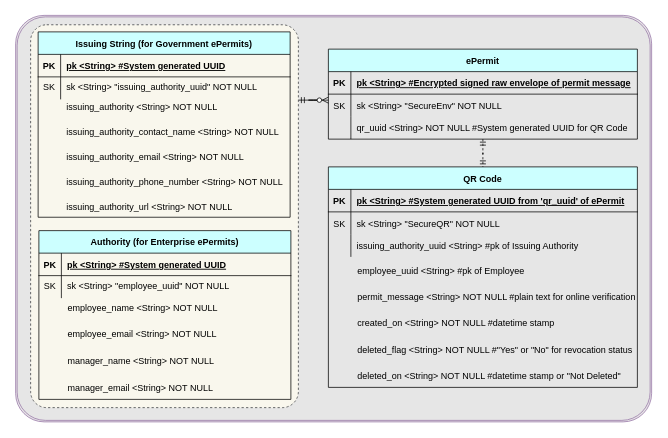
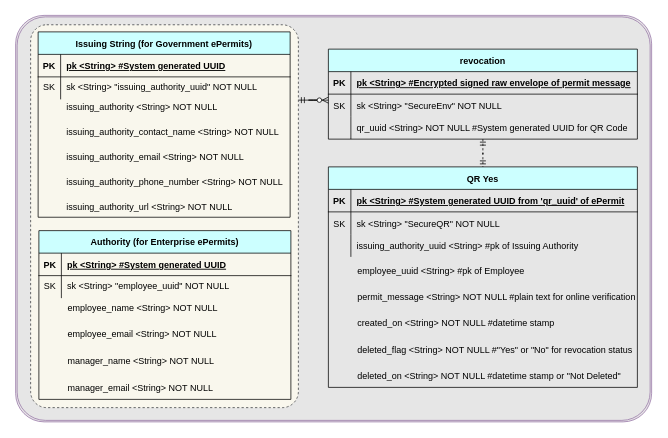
  <mxCell id="0" />
  <mxCell id="1" parent="0" />
  <mxCell id="2" value="" style="shape=ext;double=1;rounded=1;whiteSpace=wrap;html=1;align=left;arcSize=7;strokeColor=#9673a6;shadow=0;fillColor=#E6E6E6;" parent="1" vertex="1"><mxGeometry x="20" y="20" width="848" height="542" as="geometry" /></mxCell>
  <mxCell id="3" style="edgeStyle=orthogonalEdgeStyle;rounded=0;orthogonalLoop=1;jettySize=auto;html=1;entryX=0.5;entryY=0;entryDx=0;entryDy=0;endArrow=ERmandOne;endFill=0;startArrow=ERmandOne;startFill=0;dashed=1;" parent="1" source="4" target="14" edge="1"><mxGeometry relative="1" as="geometry" /></mxCell>
- <mxCell id="4" value="ePermit" style="shape=table;startSize=30;container=1;collapsible=1;childLayout=tableLayout;fixedRows=1;rowLines=0;fontStyle=1;align=center;resizeLast=1;fillColor=#CCFFFF;" parent="1" vertex="1"><mxGeometry x="437" y="65" width="412" height="120" as="geometry" /></mxCell>
+ <mxCell id="4" value="revocation" style="shape=table;startSize=30;container=1;collapsible=1;childLayout=tableLayout;fixedRows=1;rowLines=0;fontStyle=1;align=center;resizeLast=1;fillColor=#CCFFFF;" parent="1" vertex="1"><mxGeometry x="437" y="65" width="412" height="120" as="geometry" /></mxCell>
  <mxCell id="5" value="" style="shape=partialRectangle;collapsible=0;dropTarget=0;pointerEvents=0;fillColor=none;points=[[0,0.5],[1,0.5]];portConstraint=eastwest;top=0;left=0;right=0;bottom=1;" parent="4" vertex="1"><mxGeometry y="30" width="412" height="30" as="geometry" /></mxCell>
  <mxCell id="6" value="PK" style="shape=partialRectangle;overflow=hidden;connectable=0;fillColor=none;top=0;left=0;bottom=0;right=0;fontStyle=1;" parent="5" vertex="1"><mxGeometry width="30" height="30" as="geometry" /></mxCell>
  <mxCell id="7" value="pk &lt;String&gt; #Encrypted signed raw envelope of permit message" style="shape=partialRectangle;overflow=hidden;connectable=0;fillColor=none;top=0;left=0;bottom=0;right=0;align=left;spacingLeft=6;fontStyle=5;" parent="5" vertex="1"><mxGeometry x="30" width="382" height="30" as="geometry" /></mxCell>
  <mxCell id="8" value="" style="shape=partialRectangle;collapsible=0;dropTarget=0;pointerEvents=0;fillColor=none;points=[[0,0.5],[1,0.5]];portConstraint=eastwest;top=0;left=0;right=0;bottom=0;" parent="4" vertex="1"><mxGeometry y="60" width="412" height="30" as="geometry" /></mxCell>
  <mxCell id="9" value="SK" style="shape=partialRectangle;overflow=hidden;connectable=0;fillColor=none;top=0;left=0;bottom=0;right=0;" parent="8" vertex="1"><mxGeometry width="30" height="30" as="geometry" /></mxCell>
  <mxCell id="10" value="sk &lt;String&gt; &quot;SecureEnv&quot; NOT NULL" style="shape=partialRectangle;overflow=hidden;connectable=0;fillColor=none;top=0;left=0;bottom=0;right=0;align=left;spacingLeft=6;" parent="8" vertex="1"><mxGeometry x="30" width="382" height="30" as="geometry" /></mxCell>
  <mxCell id="11" value="" style="shape=partialRectangle;collapsible=0;dropTarget=0;pointerEvents=0;fillColor=none;points=[[0,0.5],[1,0.5]];portConstraint=eastwest;top=0;left=0;right=0;bottom=0;" parent="4" vertex="1"><mxGeometry y="90" width="412" height="30" as="geometry" /></mxCell>
  <mxCell id="12" value="" style="shape=partialRectangle;overflow=hidden;connectable=0;fillColor=none;top=0;left=0;bottom=0;right=0;" parent="11" vertex="1"><mxGeometry width="30" height="30" as="geometry" /></mxCell>
  <mxCell id="13" value="qr_uuid &lt;String&gt; NOT NULL #System generated UUID for QR Code" style="shape=partialRectangle;overflow=hidden;connectable=0;fillColor=none;top=0;left=0;bottom=0;right=0;align=left;spacingLeft=6;" parent="11" vertex="1"><mxGeometry x="30" width="382" height="30" as="geometry" /></mxCell>
- <mxCell id="14" value="QR Code" style="shape=table;startSize=30;container=1;collapsible=1;childLayout=tableLayout;fixedRows=1;rowLines=0;fontStyle=1;align=center;resizeLast=1;fillColor=#CCFFFF;" parent="1" vertex="1"><mxGeometry x="437" y="222" width="412" height="294" as="geometry" /></mxCell>
+ <mxCell id="14" value="QR Yes" style="shape=table;startSize=30;container=1;collapsible=1;childLayout=tableLayout;fixedRows=1;rowLines=0;fontStyle=1;align=center;resizeLast=1;fillColor=#CCFFFF;" parent="1" vertex="1"><mxGeometry x="437" y="222" width="412" height="294" as="geometry" /></mxCell>
  <mxCell id="15" value="" style="shape=partialRectangle;collapsible=0;dropTarget=0;pointerEvents=0;fillColor=none;points=[[0,0.5],[1,0.5]];portConstraint=eastwest;top=0;left=0;right=0;bottom=1;" parent="14" vertex="1"><mxGeometry y="30" width="412" height="30" as="geometry" /></mxCell>
  <mxCell id="16" value="PK" style="shape=partialRectangle;overflow=hidden;connectable=0;fillColor=none;top=0;left=0;bottom=0;right=0;fontStyle=1;" parent="15" vertex="1"><mxGeometry width="30" height="30" as="geometry" /></mxCell>
  <mxCell id="17" value="pk &lt;String&gt; #System generated UUID from 'qr_uuid' of ePermit" style="shape=partialRectangle;overflow=hidden;connectable=0;fillColor=none;top=0;left=0;bottom=0;right=0;align=left;spacingLeft=6;fontStyle=5;" parent="15" vertex="1"><mxGeometry x="30" width="382" height="30" as="geometry" /></mxCell>
  <mxCell id="18" value="" style="shape=partialRectangle;collapsible=0;dropTarget=0;pointerEvents=0;fillColor=none;points=[[0,0.5],[1,0.5]];portConstraint=eastwest;top=0;left=0;right=0;bottom=0;" parent="14" vertex="1"><mxGeometry y="60" width="412" height="30" as="geometry" /></mxCell>
  <mxCell id="19" value="SK" style="shape=partialRectangle;overflow=hidden;connectable=0;fillColor=none;top=0;left=0;bottom=0;right=0;" parent="18" vertex="1"><mxGeometry width="30" height="30" as="geometry" /></mxCell>
  <mxCell id="20" value="sk &lt;String&gt; &quot;SecureQR&quot; NOT NULL" style="shape=partialRectangle;overflow=hidden;connectable=0;fillColor=none;top=0;left=0;bottom=0;right=0;align=left;spacingLeft=6;" parent="18" vertex="1"><mxGeometry x="30" width="382" height="30" as="geometry" /></mxCell>
  <mxCell id="21" value="" style="shape=partialRectangle;collapsible=0;dropTarget=0;pointerEvents=0;fillColor=none;points=[[0,0.5],[1,0.5]];portConstraint=eastwest;top=0;left=0;right=0;bottom=0;" parent="14" vertex="1"><mxGeometry y="90" width="412" height="30" as="geometry" /></mxCell>
  <mxCell id="22" value="" style="shape=partialRectangle;overflow=hidden;connectable=0;fillColor=none;top=0;left=0;bottom=0;right=0;" parent="21" vertex="1"><mxGeometry width="30" height="30" as="geometry" /></mxCell>
  <mxCell id="23" value="issuing_authority_uuid &lt;String&gt; #pk of Issuing Authority" style="shape=partialRectangle;overflow=hidden;connectable=0;fillColor=none;top=0;left=0;bottom=0;right=0;align=left;spacingLeft=6;" parent="21" vertex="1"><mxGeometry x="30" width="382" height="30" as="geometry" /></mxCell>
  <mxCell id="24" value="" style="shape=partialRectangle;collapsible=0;dropTarget=0;pointerEvents=0;fillColor=none;points=[[0,0.5],[1,0.5]];portConstraint=eastwest;top=0;left=0;right=0;bottom=0;" parent="1" vertex="1"><mxGeometry x="438" y="345" width="412" height="30" as="geometry" /></mxCell>
  <mxCell id="25" value="" style="shape=partialRectangle;overflow=hidden;connectable=0;fillColor=none;top=0;left=0;bottom=0;right=0;" parent="24" vertex="1"><mxGeometry width="30" height="30" as="geometry" /></mxCell>
  <mxCell id="26" value="employee_uuid &lt;String&gt; #pk of Employee" style="shape=partialRectangle;overflow=hidden;connectable=0;fillColor=none;top=0;left=0;bottom=0;right=0;align=left;spacingLeft=6;" parent="24" vertex="1"><mxGeometry x="30" y="1" width="382" height="29" as="geometry" /></mxCell>
  <mxCell id="27" value="" style="shape=partialRectangle;collapsible=0;dropTarget=0;pointerEvents=0;fillColor=none;points=[[0,0.5],[1,0.5]];portConstraint=eastwest;top=0;left=0;right=0;bottom=0;" parent="1" vertex="1"><mxGeometry x="438" y="380" width="412" height="30" as="geometry" /></mxCell>
  <mxCell id="28" value="" style="shape=partialRectangle;overflow=hidden;connectable=0;fillColor=none;top=0;left=0;bottom=0;right=0;" parent="27" vertex="1"><mxGeometry width="30" height="30" as="geometry" /></mxCell>
  <mxCell id="29" value="permit_message &lt;String&gt; NOT NULL #plain text for online verification" style="shape=partialRectangle;overflow=hidden;connectable=0;fillColor=none;top=0;left=0;bottom=0;right=0;align=left;spacingLeft=6;" parent="27" vertex="1"><mxGeometry x="30" width="382" height="30" as="geometry" /></mxCell>
  <mxCell id="30" value="" style="shape=partialRectangle;collapsible=0;dropTarget=0;pointerEvents=0;fillColor=none;points=[[0,0.5],[1,0.5]];portConstraint=eastwest;top=0;left=0;right=0;bottom=0;" parent="1" vertex="1"><mxGeometry x="438" y="415" width="412" height="30" as="geometry" /></mxCell>
  <mxCell id="31" value="" style="shape=partialRectangle;overflow=hidden;connectable=0;fillColor=none;top=0;left=0;bottom=0;right=0;" parent="30" vertex="1"><mxGeometry width="30" height="30" as="geometry" /></mxCell>
  <mxCell id="32" value="created_on &lt;String&gt; NOT NULL #datetime stamp" style="shape=partialRectangle;overflow=hidden;connectable=0;fillColor=none;top=0;left=0;bottom=0;right=0;align=left;spacingLeft=6;" parent="30" vertex="1"><mxGeometry x="30" width="382" height="30" as="geometry" /></mxCell>
  <mxCell id="33" value="" style="shape=partialRectangle;collapsible=0;dropTarget=0;pointerEvents=0;fillColor=none;points=[[0,0.5],[1,0.5]];portConstraint=eastwest;top=0;left=0;right=0;bottom=0;" parent="1" vertex="1"><mxGeometry x="438" y="450" width="412" height="30" as="geometry" /></mxCell>
  <mxCell id="34" value="" style="shape=partialRectangle;overflow=hidden;connectable=0;fillColor=none;top=0;left=0;bottom=0;right=0;" parent="33" vertex="1"><mxGeometry width="30" height="30" as="geometry" /></mxCell>
  <mxCell id="35" value="deleted_flag &lt;String&gt; NOT NULL #&quot;Yes&quot; or &quot;No&quot; for revocation status" style="shape=partialRectangle;overflow=hidden;connectable=0;fillColor=none;top=0;left=0;bottom=0;right=0;align=left;spacingLeft=6;" parent="33" vertex="1"><mxGeometry x="30" width="382" height="30" as="geometry" /></mxCell>
  <mxCell id="36" value="" style="shape=partialRectangle;collapsible=0;dropTarget=0;pointerEvents=0;fillColor=none;points=[[0,0.5],[1,0.5]];portConstraint=eastwest;top=0;left=0;right=0;bottom=0;" parent="1" vertex="1"><mxGeometry x="438" y="485" width="412" height="30" as="geometry" /></mxCell>
  <mxCell id="37" value="" style="shape=partialRectangle;overflow=hidden;connectable=0;fillColor=none;top=0;left=0;bottom=0;right=0;" parent="36" vertex="1"><mxGeometry width="30" height="30" as="geometry" /></mxCell>
  <mxCell id="38" value="deleted_on &lt;String&gt; NOT NULL #datetime stamp or &quot;Not Deleted&quot;" style="shape=partialRectangle;overflow=hidden;connectable=0;fillColor=none;top=0;left=0;bottom=0;right=0;align=left;spacingLeft=6;" parent="36" vertex="1"><mxGeometry x="30" width="382" height="30" as="geometry" /></mxCell>
  <mxCell id="39" value="" style="edgeStyle=entityRelationEdgeStyle;fontSize=12;html=1;endArrow=ERzeroToMany;startArrow=ERmandOne;" parent="1" edge="1"><mxGeometry width="100" height="100" relative="1" as="geometry"><mxPoint x="397" y="133" as="sourcePoint" /><mxPoint x="437" y="133" as="targetPoint" /></mxGeometry></mxCell>
  <mxCell id="40" value="" style="group" vertex="1" connectable="0" parent="1"><mxGeometry x="50" y="42" width="370" height="518" as="geometry" /></mxCell>
  <mxCell id="41" value="" style="rounded=1;whiteSpace=wrap;html=1;dashed=1;fillColor=#f9f7ed;arcSize=6;strokeColor=#36393d;" vertex="1" parent="40"><mxGeometry x="-10" y="-9.47" width="357" height="510.47" as="geometry" /></mxCell>
  <mxCell id="42" value="Issuing String (for Government ePermits)" style="shape=table;startSize=30;container=1;collapsible=1;childLayout=tableLayout;fixedRows=1;rowLines=0;fontStyle=1;align=center;resizeLast=1;fillColor=#CCFFFF;" vertex="1" parent="40"><mxGeometry width="336" height="247.163" as="geometry" /></mxCell>
  <mxCell id="43" value="" style="shape=partialRectangle;collapsible=0;dropTarget=0;pointerEvents=0;fillColor=none;points=[[0,0.5],[1,0.5]];portConstraint=eastwest;top=0;left=0;right=0;bottom=1;" vertex="1" parent="42"><mxGeometry y="30" width="336" height="30" as="geometry" /></mxCell>
  <mxCell id="44" value="PK" style="shape=partialRectangle;overflow=hidden;connectable=0;fillColor=none;top=0;left=0;bottom=0;right=0;fontStyle=1;" vertex="1" parent="43"><mxGeometry width="30" height="30" as="geometry" /></mxCell>
  <mxCell id="45" value="pk &lt;String&gt; #System generated UUID " style="shape=partialRectangle;overflow=hidden;connectable=0;fillColor=none;top=0;left=0;bottom=0;right=0;align=left;spacingLeft=6;fontStyle=5;" vertex="1" parent="43"><mxGeometry x="30" width="306" height="30" as="geometry" /></mxCell>
  <mxCell id="46" value="" style="shape=partialRectangle;collapsible=0;dropTarget=0;pointerEvents=0;fillColor=none;points=[[0,0.5],[1,0.5]];portConstraint=eastwest;top=0;left=0;right=0;bottom=0;verticalAlign=middle;labelPosition=left;verticalLabelPosition=top;align=center;" vertex="1" parent="42"><mxGeometry y="60" width="336" height="30" as="geometry" /></mxCell>
  <mxCell id="47" value="SK" style="shape=partialRectangle;overflow=hidden;connectable=0;fillColor=none;top=0;left=0;bottom=0;right=0;verticalAlign=top;" vertex="1" parent="46"><mxGeometry width="30" height="30" as="geometry" /></mxCell>
  <mxCell id="48" value="sk &lt;String&gt; &quot;issuing_authority_uuid&quot; NOT NULL&#10;" style="shape=partialRectangle;overflow=hidden;connectable=0;fillColor=none;top=0;left=0;bottom=0;right=0;align=left;spacingLeft=6;verticalAlign=top;" vertex="1" parent="46"><mxGeometry x="30" width="306" height="30" as="geometry" /></mxCell>
  <mxCell id="49" value="issuing_authority &lt;String&gt; NOT NULL" style="shape=partialRectangle;overflow=hidden;connectable=0;fillColor=none;top=0;left=0;bottom=0;right=0;align=left;spacingLeft=6;verticalAlign=top;" vertex="1" parent="40"><mxGeometry x="29.996" y="87.122" width="245.392" height="28.41" as="geometry" /></mxCell>
  <mxCell id="50" value="issuing_authority_contact_name &lt;String&gt; NOT NULL" style="shape=partialRectangle;overflow=hidden;connectable=0;fillColor=none;top=0;left=0;bottom=0;right=0;align=left;spacingLeft=6;verticalAlign=top;" vertex="1" parent="40"><mxGeometry x="29.996" y="120.267" width="299.924" height="28.41" as="geometry" /></mxCell>
  <mxCell id="51" value="issuing_authority_email &lt;String&gt; NOT NULL" style="shape=partialRectangle;overflow=hidden;connectable=0;fillColor=none;top=0;left=0;bottom=0;right=0;align=left;spacingLeft=6;verticalAlign=top;" vertex="1" parent="40"><mxGeometry x="29.996" y="153.411" width="299.924" height="28.41" as="geometry" /></mxCell>
  <mxCell id="52" value="issuing_authority_phone_number &lt;String&gt; NOT NULL" style="shape=partialRectangle;overflow=hidden;connectable=0;fillColor=none;top=0;left=0;bottom=0;right=0;align=left;spacingLeft=6;verticalAlign=top;" vertex="1" parent="40"><mxGeometry x="29.996" y="186.556" width="299.924" height="28.41" as="geometry" /></mxCell>
  <mxCell id="53" value="issuing_authority_url &lt;String&gt; NOT NULL" style="shape=partialRectangle;overflow=hidden;connectable=0;fillColor=none;top=0;left=0;bottom=0;right=0;align=left;spacingLeft=6;verticalAlign=top;" vertex="1" parent="40"><mxGeometry x="29.996" y="219.7" width="299.924" height="28.41" as="geometry" /></mxCell>
  <mxCell id="54" value="employee_name &lt;String&gt; NOT NULL" style="shape=partialRectangle;overflow=hidden;connectable=0;fillColor=none;top=0;left=0;bottom=0;right=0;align=left;spacingLeft=6;verticalAlign=top;" vertex="1" parent="1"><mxGeometry x="81.737" y="396.396" width="240.637" height="28.531" as="geometry" /></mxCell>
  <mxCell id="55" value="employee_email &lt;String&gt; NOT NULL" style="shape=partialRectangle;overflow=hidden;connectable=0;fillColor=none;top=0;left=0;bottom=0;right=0;align=left;spacingLeft=6;verticalAlign=top;" vertex="1" parent="1"><mxGeometry x="81.737" y="431.584" width="240.637" height="28.531" as="geometry" /></mxCell>
  <mxCell id="56" value="manager_name &lt;String&gt; NOT NULL" style="shape=partialRectangle;overflow=hidden;connectable=0;fillColor=none;top=0;left=0;bottom=0;right=0;align=left;spacingLeft=6;verticalAlign=top;" vertex="1" parent="1"><mxGeometry x="81.737" y="467.722" width="240.637" height="28.531" as="geometry" /></mxCell>
  <mxCell id="57" value="manager_email &lt;String&gt; NOT NULL" style="shape=partialRectangle;overflow=hidden;connectable=0;fillColor=none;top=0;left=0;bottom=0;right=0;align=left;spacingLeft=6;verticalAlign=top;" vertex="1" parent="1"><mxGeometry x="81.737" y="502.91" width="240.637" height="28.531" as="geometry" /></mxCell>
  <mxCell id="58" value="Authority (for Enterprise ePermits)" style="shape=table;startSize=30;container=1;collapsible=1;childLayout=tableLayout;fixedRows=1;rowLines=0;fontStyle=1;align=center;resizeLast=1;fillColor=#CCFFFF;" vertex="1" parent="1"><mxGeometry x="51" y="307" width="336" height="225" as="geometry" /></mxCell>
  <mxCell id="59" value="" style="shape=partialRectangle;collapsible=0;dropTarget=0;pointerEvents=0;fillColor=none;points=[[0,0.5],[1,0.5]];portConstraint=eastwest;top=0;left=0;right=0;bottom=1;" vertex="1" parent="58"><mxGeometry y="30" width="336" height="30" as="geometry" /></mxCell>
  <mxCell id="60" value="PK" style="shape=partialRectangle;overflow=hidden;connectable=0;fillColor=none;top=0;left=0;bottom=0;right=0;fontStyle=1;" vertex="1" parent="59"><mxGeometry width="30" height="30" as="geometry" /></mxCell>
  <mxCell id="61" value="pk &lt;String&gt; #System generated UUID" style="shape=partialRectangle;overflow=hidden;connectable=0;fillColor=none;top=0;left=0;bottom=0;right=0;align=left;spacingLeft=6;fontStyle=5;" vertex="1" parent="59"><mxGeometry x="30" width="306" height="30" as="geometry" /></mxCell>
  <mxCell id="62" value="" style="shape=partialRectangle;collapsible=0;dropTarget=0;pointerEvents=0;fillColor=none;points=[[0,0.5],[1,0.5]];portConstraint=eastwest;top=0;left=0;right=0;bottom=0;" vertex="1" parent="58"><mxGeometry y="60" width="336" height="30" as="geometry" /></mxCell>
  <mxCell id="63" value="SK" style="shape=partialRectangle;overflow=hidden;connectable=0;fillColor=none;top=0;left=0;bottom=0;right=0;verticalAlign=top;" vertex="1" parent="62"><mxGeometry width="30" height="30" as="geometry" /></mxCell>
  <mxCell id="64" value="sk &lt;String&gt; &quot;employee_uuid&quot; NOT NULL&#10;" style="shape=partialRectangle;overflow=hidden;connectable=0;fillColor=none;top=0;left=0;bottom=0;right=0;align=left;spacingLeft=6;verticalAlign=top;" vertex="1" parent="62"><mxGeometry x="30" width="306" height="30" as="geometry" /></mxCell>
